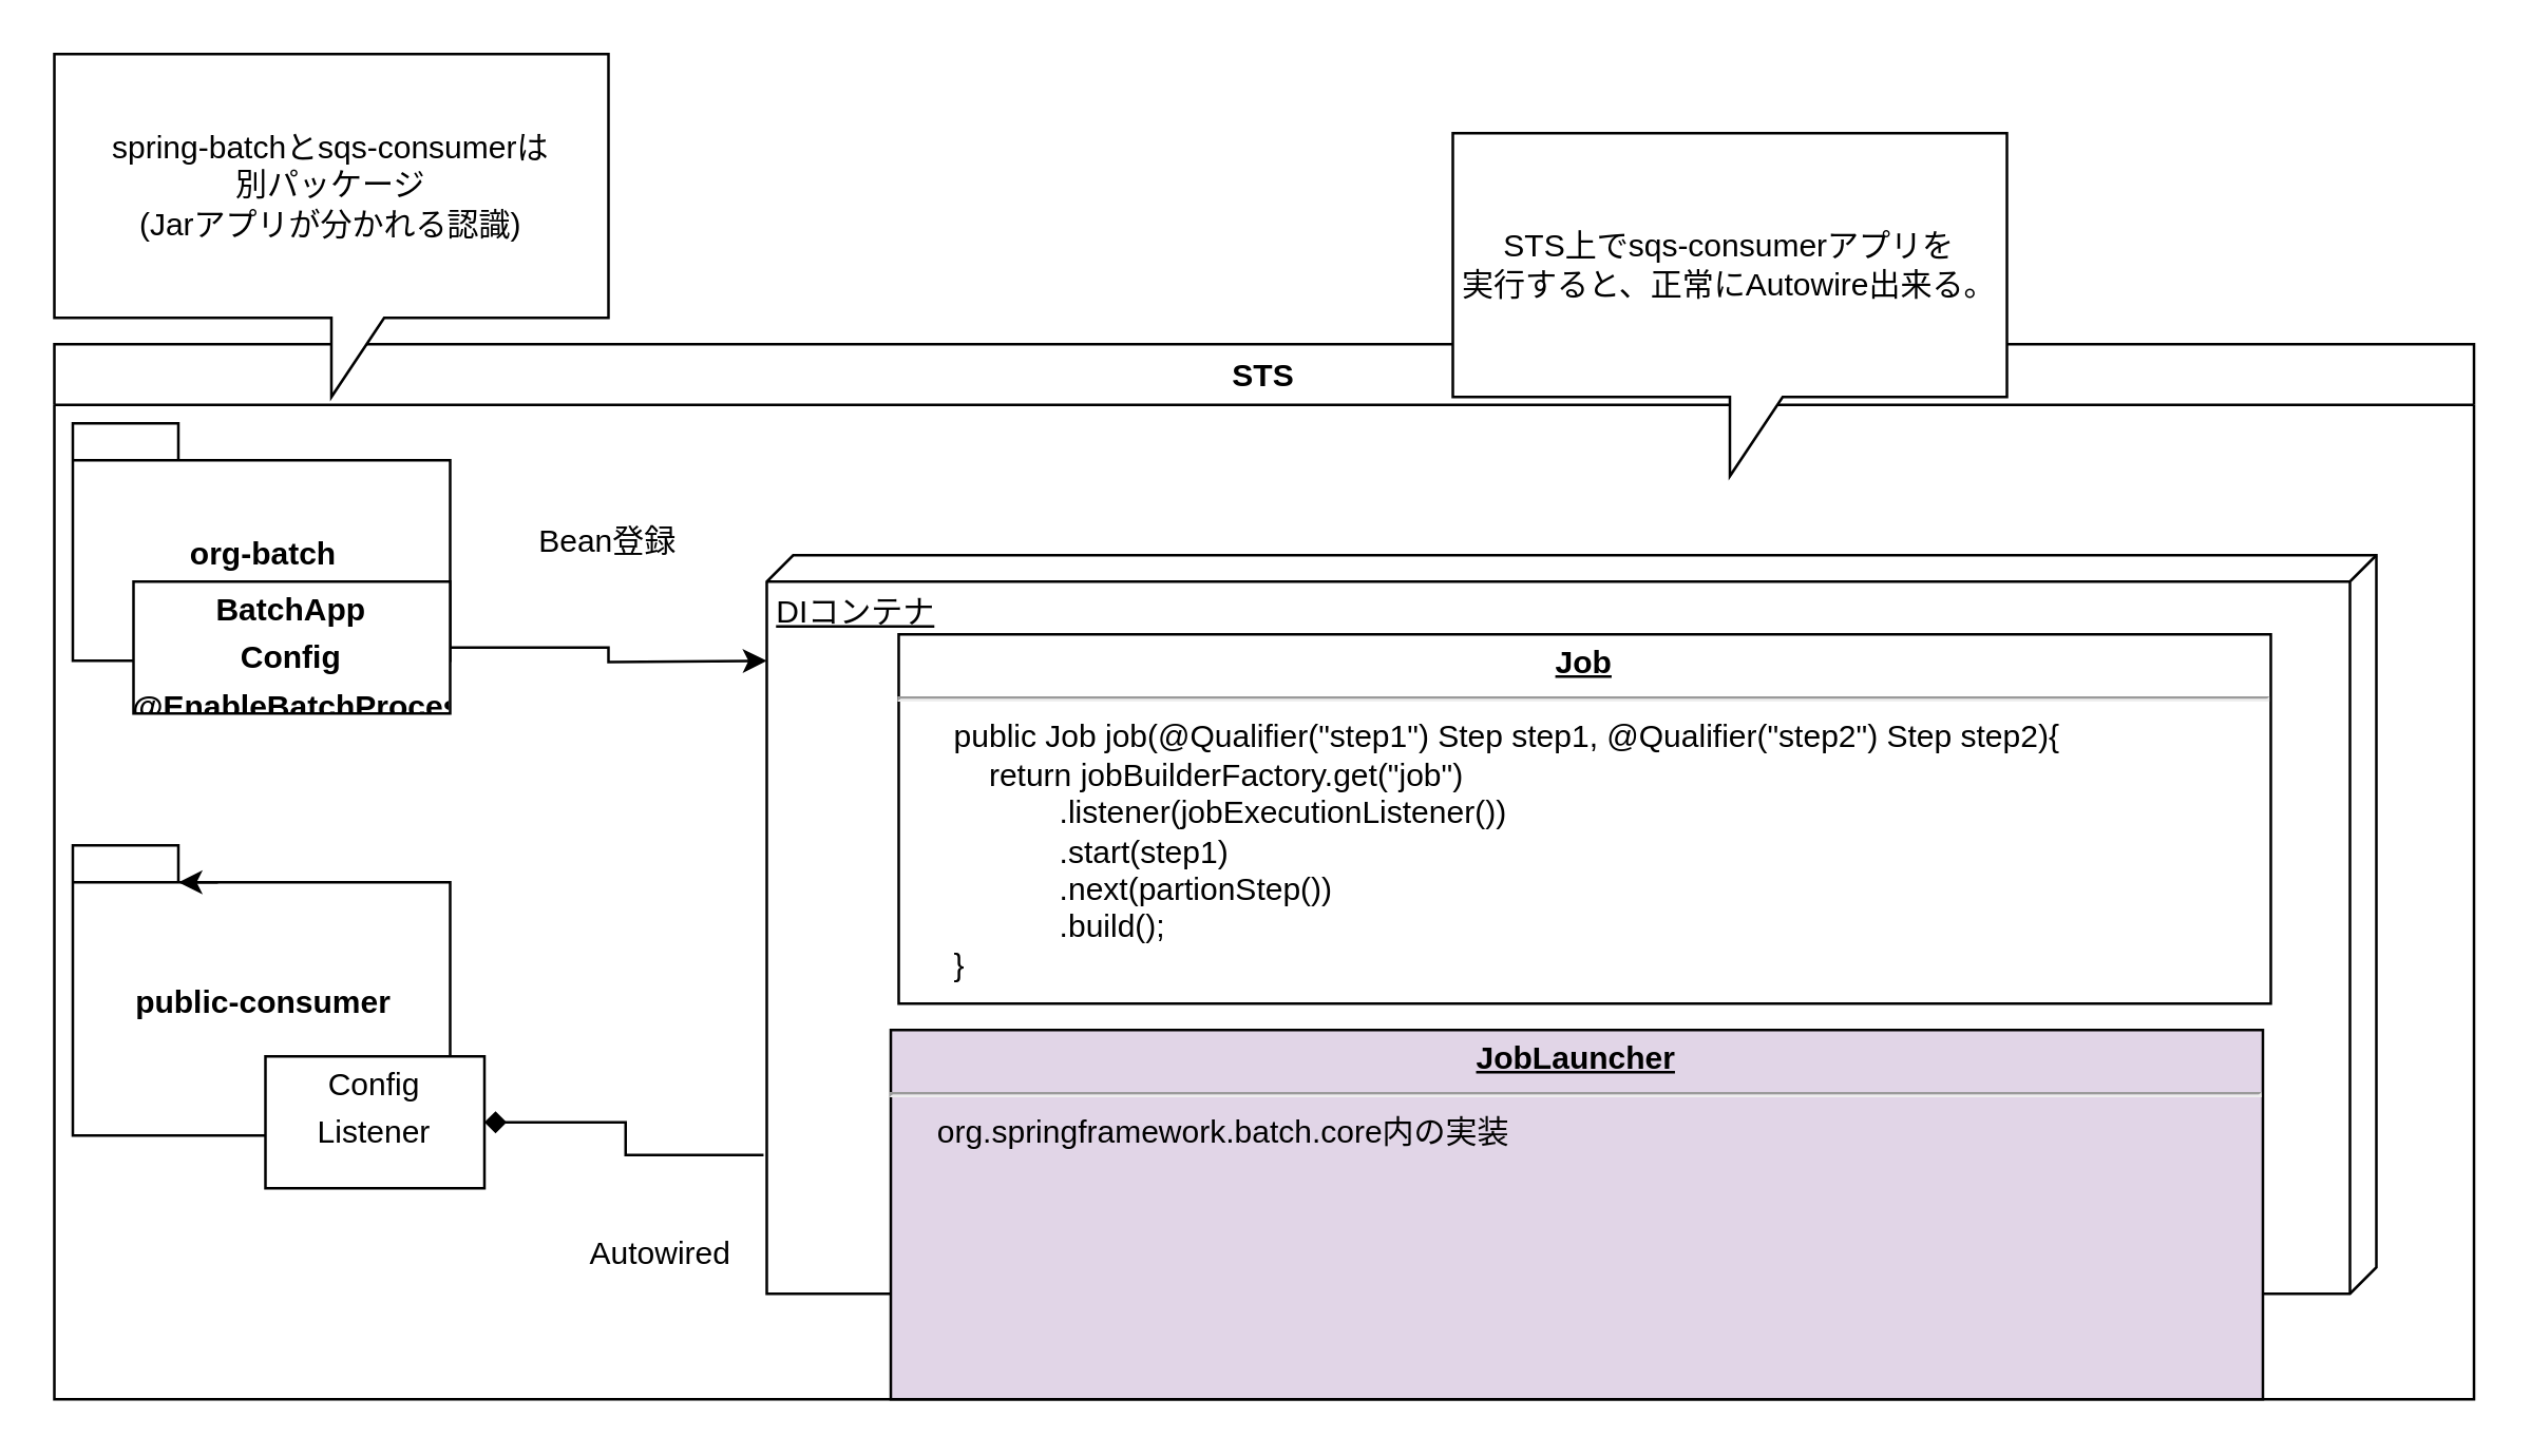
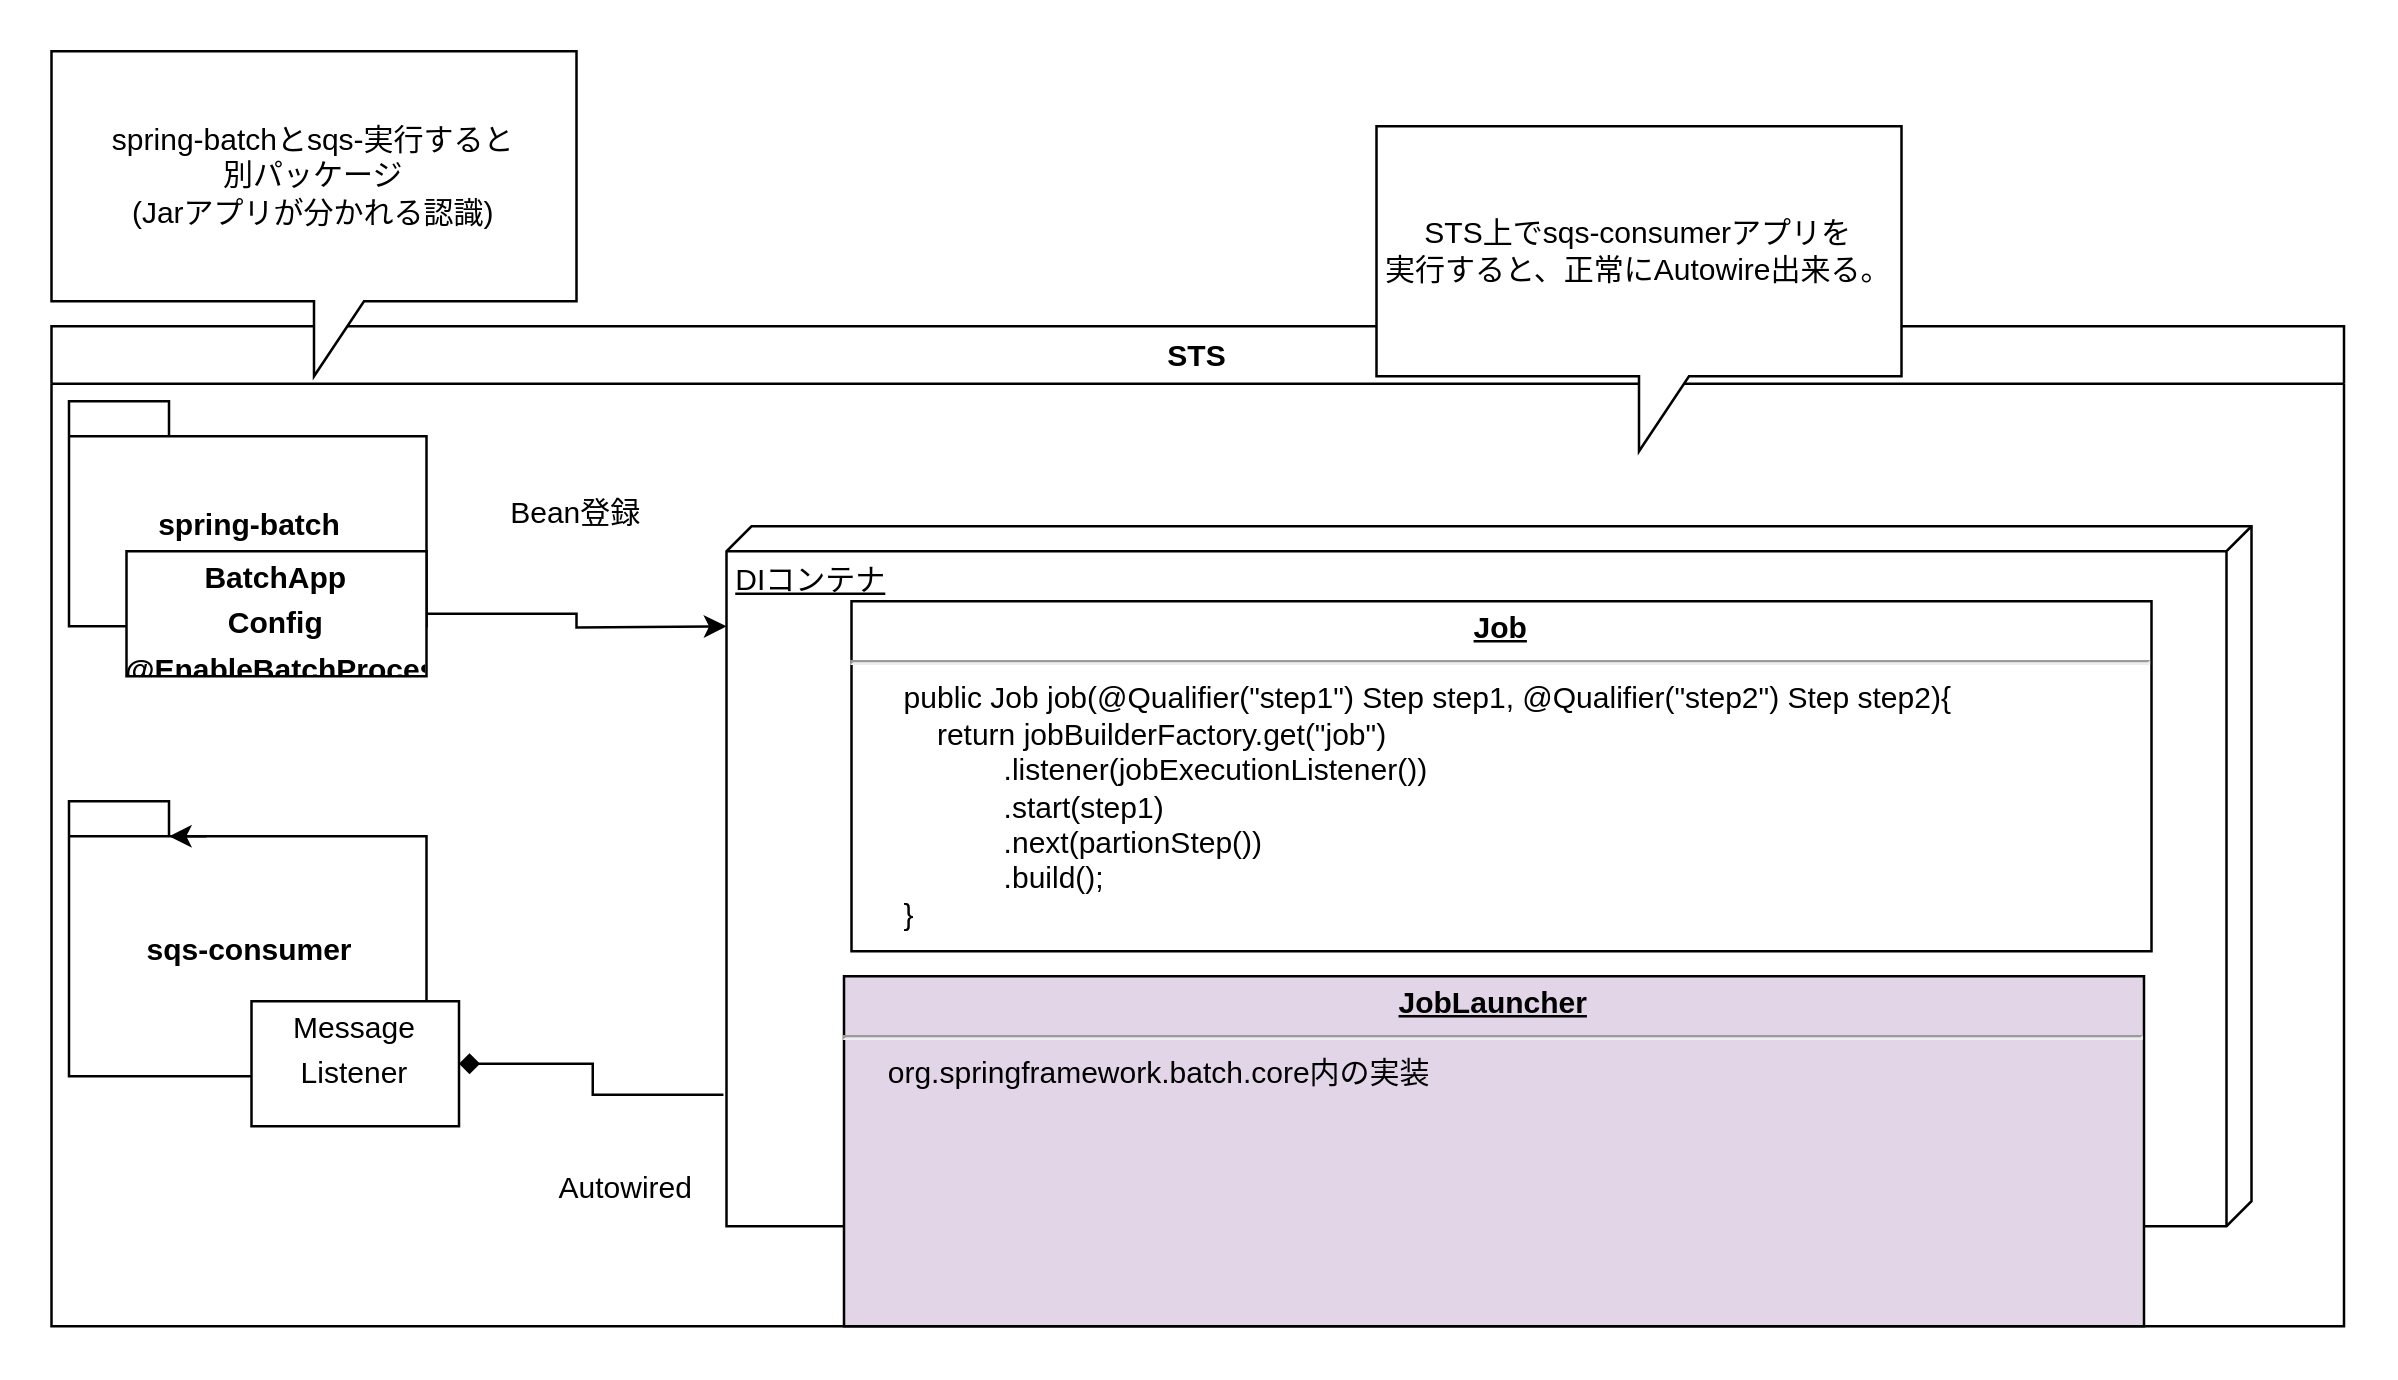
  <mxCell id="0" />
  <mxCell id="1" parent="0" />
  <mxCell id="2" value="sprin" style="swimlane;fontStyle=1;align=center;verticalAlign=top;childLayout=stackLayout;horizontal=1;startSize=26;horizontalStack=0;resizeParent=1;resizeParentMax=0;resizeLast=0;collapsible=1;marginBottom=0;" vertex="1" parent="1"><mxGeometry x="390" y="310" width="160" height="86" as="geometry" /></mxCell>
  <mxCell id="3" value="+ field: type" style="text;strokeColor=none;fillColor=none;align=left;verticalAlign=top;spacingLeft=4;spacingRight=4;overflow=hidden;rotatable=0;points=[[0,0.5],[1,0.5]];portConstraint=eastwest;" vertex="1" parent="2"><mxGeometry y="26" width="160" height="26" as="geometry" /></mxCell>
  <mxCell id="4" value="" style="line;strokeWidth=1;fillColor=none;align=left;verticalAlign=middle;spacingTop=-1;spacingLeft=3;spacingRight=3;rotatable=0;labelPosition=right;points=[];portConstraint=eastwest;" vertex="1" parent="2"><mxGeometry y="52" width="160" height="8" as="geometry" /></mxCell>
  <mxCell id="5" value="+ method(type): type" style="text;strokeColor=none;fillColor=none;align=left;verticalAlign=top;spacingLeft=4;spacingRight=4;overflow=hidden;rotatable=0;points=[[0,0.5],[1,0.5]];portConstraint=eastwest;" vertex="1" parent="2"><mxGeometry y="60" width="160" height="26" as="geometry" /></mxCell>
  <mxCell id="6" value="DIコンテナ" style="verticalAlign=top;align=left;spacingTop=8;spacingLeft=2;spacingRight=12;shape=cube;size=10;direction=south;fontStyle=4;html=1;" vertex="1" parent="1"><mxGeometry x="290" y="210" width="610" height="280" as="geometry" /></mxCell>
  <mxCell id="7" value="STS" style="swimlane;" vertex="1" parent="1"><mxGeometry x="20" y="130" width="917" height="400" as="geometry" /></mxCell>
- <mxCell id="8" value="org-batch" style="shape=folder;fontStyle=1;spacingTop=10;tabWidth=40;tabHeight=14;tabPosition=left;html=1;" vertex="1" parent="7"><mxGeometry x="7" y="30" width="143" height="90" as="geometry" /></mxCell>
- <mxCell id="9" value="public-consumer" style="shape=folder;fontStyle=1;spacingTop=10;tabWidth=40;tabHeight=14;tabPosition=left;html=1;" vertex="1" parent="7"><mxGeometry x="7" y="190" width="143" height="110" as="geometry" /></mxCell>
+ <mxCell id="8" value="spring-batch" style="shape=folder;fontStyle=1;spacingTop=10;tabWidth=40;tabHeight=14;tabPosition=left;html=1;" vertex="1" parent="7"><mxGeometry x="7" y="30" width="143" height="90" as="geometry" /></mxCell>
+ <mxCell id="9" value="sqs-consumer" style="shape=folder;fontStyle=1;spacingTop=10;tabWidth=40;tabHeight=14;tabPosition=left;html=1;" vertex="1" parent="7"><mxGeometry x="7" y="190" width="143" height="110" as="geometry" /></mxCell>
  <mxCell id="10" style="edgeStyle=orthogonalEdgeStyle;rounded=0;orthogonalLoop=1;jettySize=auto;html=1;exitX=0;exitY=0;exitDx=55;exitDy=14;exitPerimeter=0;entryX=0;entryY=0;entryDx=40;entryDy=14;entryPerimeter=0;" edge="1" parent="7" source="9" target="9"><mxGeometry relative="1" as="geometry" /></mxCell>
  <mxCell id="11" value="&lt;p style=&quot;margin: 0px ; margin-top: 4px ; text-align: center&quot;&gt;&lt;b&gt;BatchApp&lt;/b&gt;&lt;/p&gt;&lt;p style=&quot;margin: 0px ; margin-top: 4px ; text-align: center&quot;&gt;&lt;b&gt;Config&lt;/b&gt;&lt;/p&gt;&lt;p style=&quot;margin: 0px ; margin-top: 4px ; text-align: center&quot;&gt;&lt;b&gt;@EnableBatchProcessing&lt;/b&gt;&lt;/p&gt;" style="verticalAlign=top;align=left;overflow=fill;fontSize=12;fontFamily=Helvetica;html=1;" vertex="1" parent="7"><mxGeometry x="30" y="90" width="120" height="50" as="geometry" /></mxCell>
  <mxCell id="12" value="Bean登録" style="text;html=1;strokeColor=none;fillColor=none;align=center;verticalAlign=middle;whiteSpace=wrap;rounded=0;" vertex="1" parent="7"><mxGeometry x="180" y="60" width="60" height="30" as="geometry" /></mxCell>
- <mxCell id="13" value="&lt;p style=&quot;margin: 0px ; margin-top: 4px ; text-align: center&quot;&gt;Config&lt;/p&gt;&lt;p style=&quot;margin: 0px ; margin-top: 4px ; text-align: center&quot;&gt;Listener&lt;br&gt;&lt;/p&gt;" style="verticalAlign=top;align=left;overflow=fill;fontSize=12;fontFamily=Helvetica;html=1;" vertex="1" parent="7"><mxGeometry x="80" y="270" width="83" height="50" as="geometry" /></mxCell>
+ <mxCell id="13" value="&lt;p style=&quot;margin: 0px ; margin-top: 4px ; text-align: center&quot;&gt;Message&lt;/p&gt;&lt;p style=&quot;margin: 0px ; margin-top: 4px ; text-align: center&quot;&gt;Listener&lt;br&gt;&lt;/p&gt;" style="verticalAlign=top;align=left;overflow=fill;fontSize=12;fontFamily=Helvetica;html=1;" vertex="1" parent="7"><mxGeometry x="80" y="270" width="83" height="50" as="geometry" /></mxCell>
  <mxCell id="14" value="Autowired" style="text;html=1;strokeColor=none;fillColor=none;align=center;verticalAlign=middle;whiteSpace=wrap;rounded=0;" vertex="1" parent="7"><mxGeometry x="200" y="330" width="60" height="30" as="geometry" /></mxCell>
  <mxCell id="15" value="&lt;p style=&quot;margin: 0px ; margin-top: 4px ; text-align: center ; text-decoration: underline&quot;&gt;&lt;b&gt;Job&lt;/b&gt;&lt;/p&gt;&lt;hr&gt;&lt;p style=&quot;margin: 0px ; margin-left: 8px&quot;&gt;&amp;nbsp; &amp;nbsp; public Job job(@Qualifier(&quot;step1&quot;) Step step1, @Qualifier(&quot;step2&quot;) Step step2){&lt;/p&gt;&lt;p style=&quot;margin: 0px ; margin-left: 8px&quot;&gt;&amp;nbsp; &amp;nbsp; &amp;nbsp; &amp;nbsp; return jobBuilderFactory.get(&quot;job&quot;)&lt;/p&gt;&lt;p style=&quot;margin: 0px ; margin-left: 8px&quot;&gt;&amp;nbsp; &amp;nbsp; &amp;nbsp; &amp;nbsp; &amp;nbsp; &amp;nbsp; &amp;nbsp; &amp;nbsp; .listener(jobExecutionListener())&lt;/p&gt;&lt;p style=&quot;margin: 0px ; margin-left: 8px&quot;&gt;&amp;nbsp; &amp;nbsp; &amp;nbsp; &amp;nbsp; &amp;nbsp; &amp;nbsp; &amp;nbsp; &amp;nbsp; .start(step1)&lt;/p&gt;&lt;p style=&quot;margin: 0px ; margin-left: 8px&quot;&gt;&amp;nbsp; &amp;nbsp; &amp;nbsp; &amp;nbsp; &amp;nbsp; &amp;nbsp; &amp;nbsp; &amp;nbsp; .next(partionStep())&lt;/p&gt;&lt;p style=&quot;margin: 0px ; margin-left: 8px&quot;&gt;&amp;nbsp; &amp;nbsp; &amp;nbsp; &amp;nbsp; &amp;nbsp; &amp;nbsp; &amp;nbsp; &amp;nbsp; .build();&lt;/p&gt;&lt;p style=&quot;margin: 0px ; margin-left: 8px&quot;&gt;&amp;nbsp; &amp;nbsp; }&lt;/p&gt;" style="verticalAlign=top;align=left;overflow=fill;fontSize=12;fontFamily=Helvetica;html=1;" vertex="1" parent="7"><mxGeometry x="320" y="110" width="520" height="140" as="geometry" /></mxCell>
  <mxCell id="16" style="edgeStyle=orthogonalEdgeStyle;rounded=0;orthogonalLoop=1;jettySize=auto;html=1;exitX=1;exitY=0.5;exitDx=0;exitDy=0;" edge="1" parent="7" source="11"><mxGeometry relative="1" as="geometry"><mxPoint x="150" y="90" as="sourcePoint" /><mxPoint x="270" y="120" as="targetPoint" /></mxGeometry></mxCell>
  <mxCell id="17" value="&lt;p style=&quot;margin: 0px ; margin-top: 4px ; text-align: center ; text-decoration: underline&quot;&gt;&lt;b&gt;JobLauncher&lt;/b&gt;&lt;/p&gt;&lt;hr&gt;&lt;p style=&quot;margin: 0px ; margin-left: 8px&quot;&gt;&amp;nbsp; &amp;nbsp;org.springframework.batch.core内の実装&lt;/p&gt;" style="verticalAlign=top;align=left;overflow=fill;fontSize=12;fontFamily=Helvetica;html=1;fillColor=#e1d5e7;" vertex="1" parent="7"><mxGeometry x="317" y="260" width="520" height="140" as="geometry" /></mxCell>
  <mxCell id="18" style="edgeStyle=orthogonalEdgeStyle;rounded=0;orthogonalLoop=1;jettySize=auto;html=1;entryX=1;entryY=0.5;entryDx=0;entryDy=0;exitX=0.812;exitY=1.002;exitDx=0;exitDy=0;exitPerimeter=0;endArrow=diamond;" edge="1" parent="1" source="6" target="13"><mxGeometry relative="1" as="geometry"><mxPoint x="200" y="255" as="sourcePoint" /><mxPoint x="340" y="328" as="targetPoint" /></mxGeometry></mxCell>
- <mxCell id="19" value="spring-batchとsqs-consumerは&lt;br&gt;別パッケージ&lt;br&gt;(Jarアプリが分かれる認識)" style="shape=callout;whiteSpace=wrap;html=1;perimeter=calloutPerimeter;" vertex="1" parent="1"><mxGeometry x="20" y="20" width="210" height="130" as="geometry" /></mxCell>
+ <mxCell id="19" value="spring-batchとsqs-実行すると&lt;br&gt;別パッケージ&lt;br&gt;(Jarアプリが分かれる認識)" style="shape=callout;whiteSpace=wrap;html=1;perimeter=calloutPerimeter;" vertex="1" parent="1"><mxGeometry x="20" y="20" width="210" height="130" as="geometry" /></mxCell>
  <mxCell id="20" value="STS上でsqs-consumerアプリを&lt;br&gt;実行すると、正常にAutowire出来る。" style="shape=callout;whiteSpace=wrap;html=1;perimeter=calloutPerimeter;" vertex="1" parent="1"><mxGeometry x="550" y="50" width="210" height="130" as="geometry" /></mxCell>
